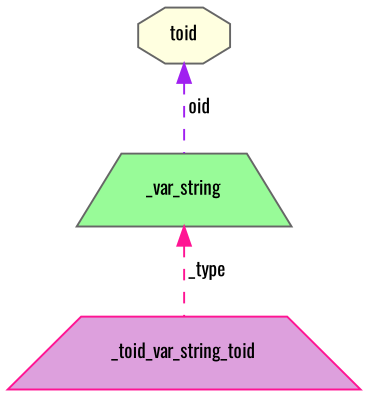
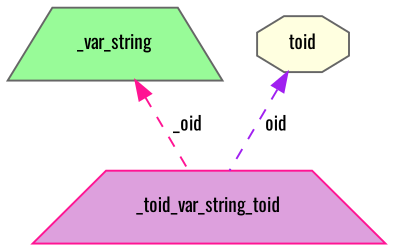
  digraph {
    fontname=Oswald
    node [color=gray40 fontname=Oswald fontsize=10 shape=trapezium style=filled]
    edge [dir=back fontname=Oswald fontsize=10 labelfontname=Helvetica labelfontsize=10 style=dashed]
    n1 [color=deeppink fillcolor=plum fontcolor=black height=0.2 label=_toid_var_string_toid width=0.4]
    n2 [fillcolor=palegreen height=0.2 label=_var_string width=0.4]
    n3 [fillcolor=lightyellow height=0.2 label=toid shape=octagon width=0.4]
-   n2 -> n1 [color=deeppink label=" _type"]
-   n3 -> n2 [color=purple label=" oid"]
+   n2 -> n1 [color=deeppink label=" _oid"]
+   n3 -> n1 [color=purple label=" oid"]
  }
